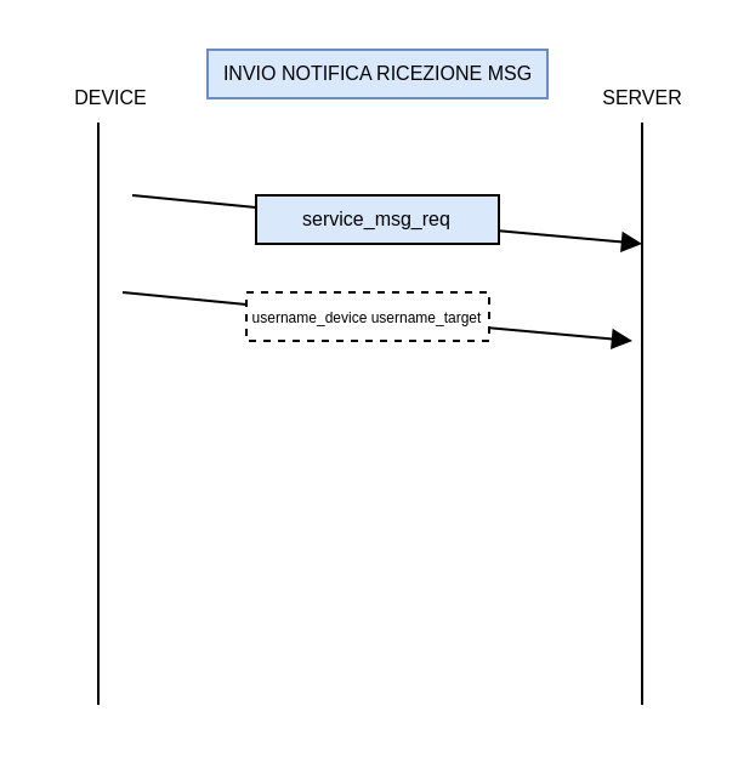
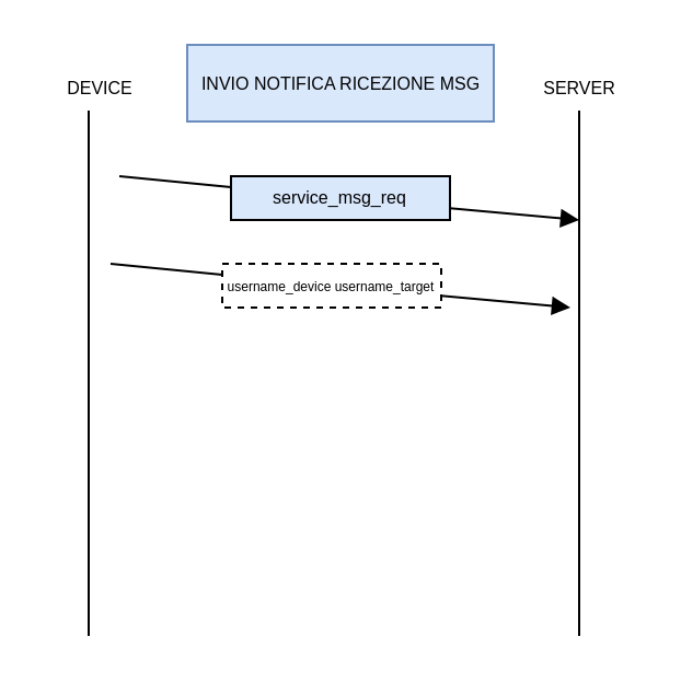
  <mxCell id="0" />
  <mxCell id="1" parent="0" />
  <mxCell id="2" value="" style="endArrow=none;html=1;fontSize=10;rounded=0;" edge="1" parent="1"><mxGeometry width="50" height="50" relative="1" as="geometry"><mxPoint x="40" y="290" as="sourcePoint" /><mxPoint x="40" y="50" as="targetPoint" /></mxGeometry></mxCell>
  <mxCell id="3" value="" style="endArrow=none;html=1;fontSize=10;rounded=0;" edge="1" parent="1"><mxGeometry width="50" height="50" relative="1" as="geometry"><mxPoint x="264" y="290" as="sourcePoint" /><mxPoint x="264" y="50" as="targetPoint" /></mxGeometry></mxCell>
  <mxCell id="4" value="" style="endArrow=block;html=1;fontSize=10;endFill=1;rounded=0;startArrow=none;" edge="1" parent="1" source="5"><mxGeometry width="50" height="50" relative="1" as="geometry"><mxPoint x="44" y="70" as="sourcePoint" /><mxPoint x="264" y="100" as="targetPoint" /></mxGeometry></mxCell>
  <mxCell id="5" value="service_msg_req" style="rounded=0;whiteSpace=wrap;html=1;fontSize=8;fillColor=#dae8fc;" vertex="1" parent="1"><mxGeometry x="105" y="80" width="100" height="20" as="geometry" /></mxCell>
  <mxCell id="6" value="" style="endArrow=none;html=1;fontSize=10;endFill=1;rounded=0;" edge="1" parent="1" target="5"><mxGeometry width="50" height="50" relative="1" as="geometry"><mxPoint x="54" y="80" as="sourcePoint" /><mxPoint x="214" y="70" as="targetPoint" /></mxGeometry></mxCell>
  <mxCell id="7" value="DEVICE" style="text;html=1;align=center;verticalAlign=middle;resizable=0;points=[];autosize=1;strokeColor=none;fillColor=none;fontSize=8;" vertex="1" parent="1"><mxGeometry x="20" y="30" width="50" height="20" as="geometry" /></mxCell>
  <mxCell id="8" value="SERVER" style="text;html=1;align=center;verticalAlign=middle;resizable=0;points=[];autosize=1;strokeColor=none;fillColor=none;fontSize=8;" vertex="1" parent="1"><mxGeometry x="239" y="30" width="50" height="20" as="geometry" /></mxCell>
- <mxCell id="9" value="INVIO NOTIFICA RICEZIONE MSG" style="text;html=1;align=center;verticalAlign=middle;resizable=0;points=[];autosize=1;strokeColor=#6c8ebf;fillColor=#dae8fc;fontSize=8;" vertex="1" parent="1"><mxGeometry x="85" y="20" width="140" height="20" as="geometry" /></mxCell>
+ <mxCell id="9" value="INVIO NOTIFICA RICEZIONE MSG" style="text;html=1;align=center;verticalAlign=middle;resizable=0;points=[];autosize=1;strokeColor=#6c8ebf;fillColor=#dae8fc;fontSize=8;" vertex="1" parent="1"><mxGeometry x="85" y="20" width="140" height="35" as="geometry" /></mxCell>
  <mxCell id="10" value="" style="endArrow=block;html=1;fontSize=10;endFill=1;rounded=0;startArrow=none;" edge="1" parent="1" source="11"><mxGeometry width="50" height="50" relative="1" as="geometry"><mxPoint x="40" y="110" as="sourcePoint" /><mxPoint x="260" y="140" as="targetPoint" /></mxGeometry></mxCell>
  <mxCell id="11" value="&lt;font style=&quot;font-size: 6px&quot;&gt;username_device username_target&lt;/font&gt;" style="rounded=0;whiteSpace=wrap;html=1;fontSize=8;dashed=1;" vertex="1" parent="1"><mxGeometry x="101" y="120" width="100" height="20" as="geometry" /></mxCell>
  <mxCell id="12" value="" style="endArrow=none;html=1;fontSize=10;endFill=1;rounded=0;" edge="1" parent="1" target="11"><mxGeometry width="50" height="50" relative="1" as="geometry"><mxPoint x="50" y="120" as="sourcePoint" /><mxPoint x="210" y="110" as="targetPoint" /></mxGeometry></mxCell>
